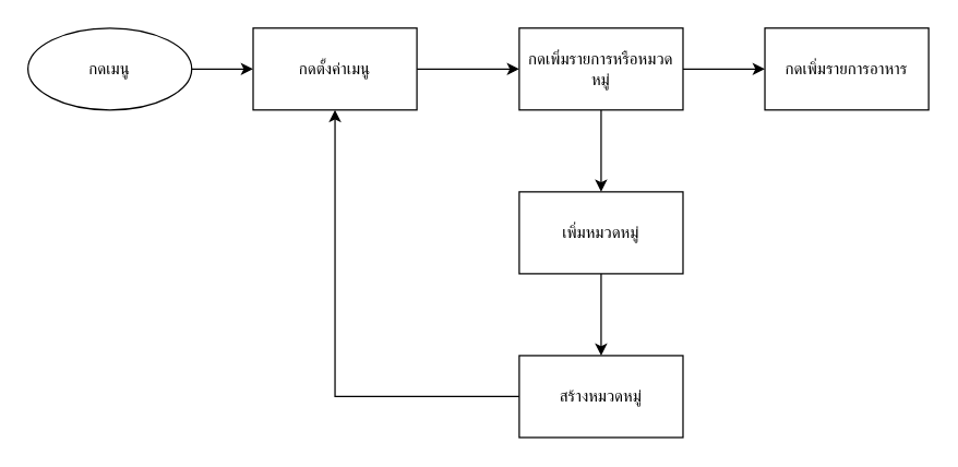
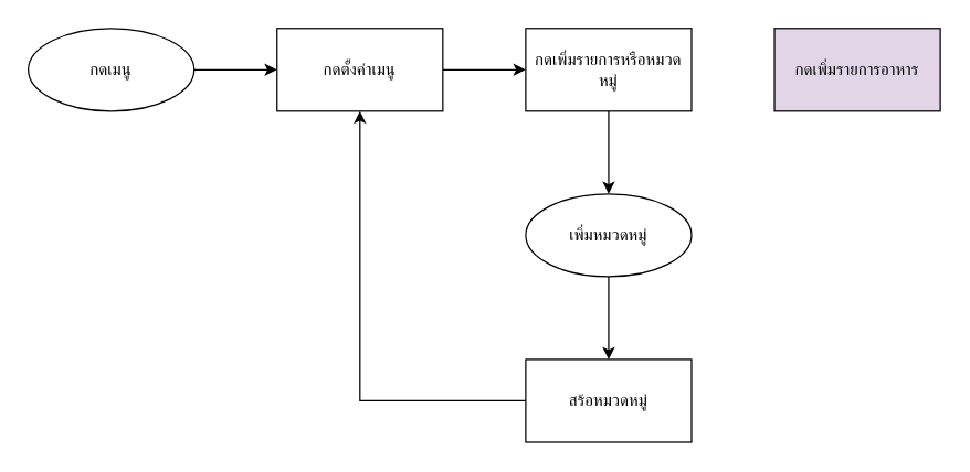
  <mxCell id="0" />
  <mxCell id="1" parent="0" />
  <mxCell id="2" style="edgeStyle=orthogonalEdgeStyle;rounded=0;orthogonalLoop=1;jettySize=auto;html=1;exitX=1;exitY=0.5;exitDx=0;exitDy=0;entryX=0;entryY=0.5;entryDx=0;entryDy=0;" parent="1" source="3" target="5" edge="1"><mxGeometry relative="1" as="geometry" /></mxCell>
  <mxCell id="3" value="กดเมนู" style="ellipse;whiteSpace=wrap;html=1;" parent="1" vertex="1"><mxGeometry x="20" y="20" width="120" height="60" as="geometry" /></mxCell>
  <mxCell id="4" style="edgeStyle=orthogonalEdgeStyle;rounded=0;orthogonalLoop=1;jettySize=auto;html=1;exitX=1;exitY=0.5;exitDx=0;exitDy=0;entryX=0;entryY=0.5;entryDx=0;entryDy=0;" parent="1" source="5" target="8" edge="1"><mxGeometry relative="1" as="geometry" /></mxCell>
- <mxCell id="5" value="กดตั้งค่าเมนู" style="rounded=0;whiteSpace=wrap;html=1;" parent="1" vertex="1"><mxGeometry x="185" y="20" width="120" height="60" as="geometry" /></mxCell>
+ <mxCell id="5" value="กดตั้งค่าเมนู" style="rounded=0;whiteSpace=wrap;html=1;" parent="1" vertex="1"><mxGeometry x="200" y="20" width="120" height="60" as="geometry" /></mxCell>
  <mxCell id="6" style="edgeStyle=orthogonalEdgeStyle;rounded=0;orthogonalLoop=1;jettySize=auto;html=1;exitX=0.5;exitY=1;exitDx=0;exitDy=0;entryX=0.5;entryY=0;entryDx=0;entryDy=0;" parent="1" source="8" target="10" edge="1"><mxGeometry relative="1" as="geometry" /></mxCell>
- <mxCell id="7" style="edgeStyle=orthogonalEdgeStyle;rounded=0;orthogonalLoop=1;jettySize=auto;html=1;exitX=1;exitY=0.5;exitDx=0;exitDy=0;" parent="1" source="8" target="13" edge="1"><mxGeometry relative="1" as="geometry" /></mxCell>
  <mxCell id="8" value="กดเพิ่มรายการหรือหมวดหมู่" style="rounded=0;whiteSpace=wrap;html=1;" parent="1" vertex="1"><mxGeometry x="380" y="20" width="120" height="60" as="geometry" /></mxCell>
  <mxCell id="9" style="edgeStyle=orthogonalEdgeStyle;rounded=0;orthogonalLoop=1;jettySize=auto;html=1;exitX=0.5;exitY=1;exitDx=0;exitDy=0;entryX=0.5;entryY=0;entryDx=0;entryDy=0;" parent="1" source="10" target="12" edge="1"><mxGeometry relative="1" as="geometry" /></mxCell>
- <mxCell id="10" value="เพิ่มหมวดหมู่" style="rounded=0;whiteSpace=wrap;html=1;" parent="1" vertex="1"><mxGeometry x="380" y="140" width="120" height="60" as="geometry" /></mxCell>
+ <mxCell id="10" value="เพิ่มหมวดหมู่" style="ellipse;whiteSpace=wrap;html=1;" parent="1" vertex="1"><mxGeometry x="380" y="140" width="120" height="60" as="geometry" /></mxCell>
  <mxCell id="11" style="edgeStyle=orthogonalEdgeStyle;rounded=0;orthogonalLoop=1;jettySize=auto;html=1;exitX=0;exitY=0.5;exitDx=0;exitDy=0;entryX=0.5;entryY=1;entryDx=0;entryDy=0;" parent="1" source="12" target="5" edge="1"><mxGeometry relative="1" as="geometry" /></mxCell>
- <mxCell id="12" value="สร้างหมวดหมู่" style="rounded=0;whiteSpace=wrap;html=1;" parent="1" vertex="1"><mxGeometry x="380" y="260" width="120" height="60" as="geometry" /></mxCell>
- <mxCell id="13" value="กดเพิ่มรายการอาหาร" style="rounded=0;whiteSpace=wrap;html=1;" parent="1" vertex="1"><mxGeometry x="560" y="20" width="120" height="60" as="geometry" /></mxCell>
+ <mxCell id="12" value="สร้อหมวดหมู่" style="rounded=0;whiteSpace=wrap;html=1;" parent="1" vertex="1"><mxGeometry x="380" y="260" width="120" height="60" as="geometry" /></mxCell>
+ <mxCell id="13" value="กดเพิ่มรายการอาหาร" style="rounded=0;whiteSpace=wrap;html=1;fillColor=#e1d5e7;" parent="1" vertex="1"><mxGeometry x="560" y="20" width="120" height="60" as="geometry" /></mxCell>
